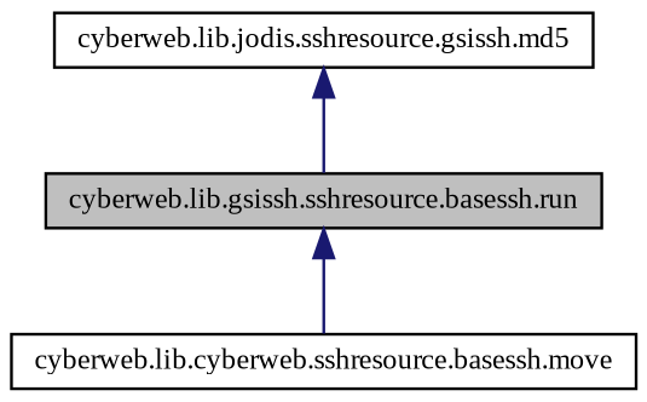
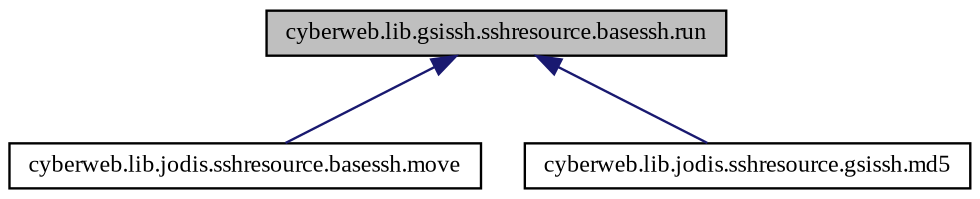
  digraph {
    fontname="Liberation Serif"
    rankdir=TB
    node [color=black fillcolor=white fontname="Liberation Serif" fontsize=10 shape=record style=filled]
    edge [color=midnightblue dir=back fontname="Liberation Serif" fontsize=10 labelfontname=Helvetica labelfontsize=10 style=solid]
    n1 [fillcolor=grey75 fontcolor=black height=0.2 label="cyberweb.lib.gsissh.sshresource.basessh.run" width=0.4]
-   n2 [height=0.2 label="cyberweb.lib.cyberweb.sshresource.basessh.move" width=0.4]
+   n2 [height=0.2 label="cyberweb.lib.jodis.sshresource.basessh.move" width=0.4]
    n3 [height=0.2 label="cyberweb.lib.jodis.sshresource.gsissh.md5" width=0.4]
    n1 -> n2
-   n3 -> n1
+   n1 -> n3
  }
